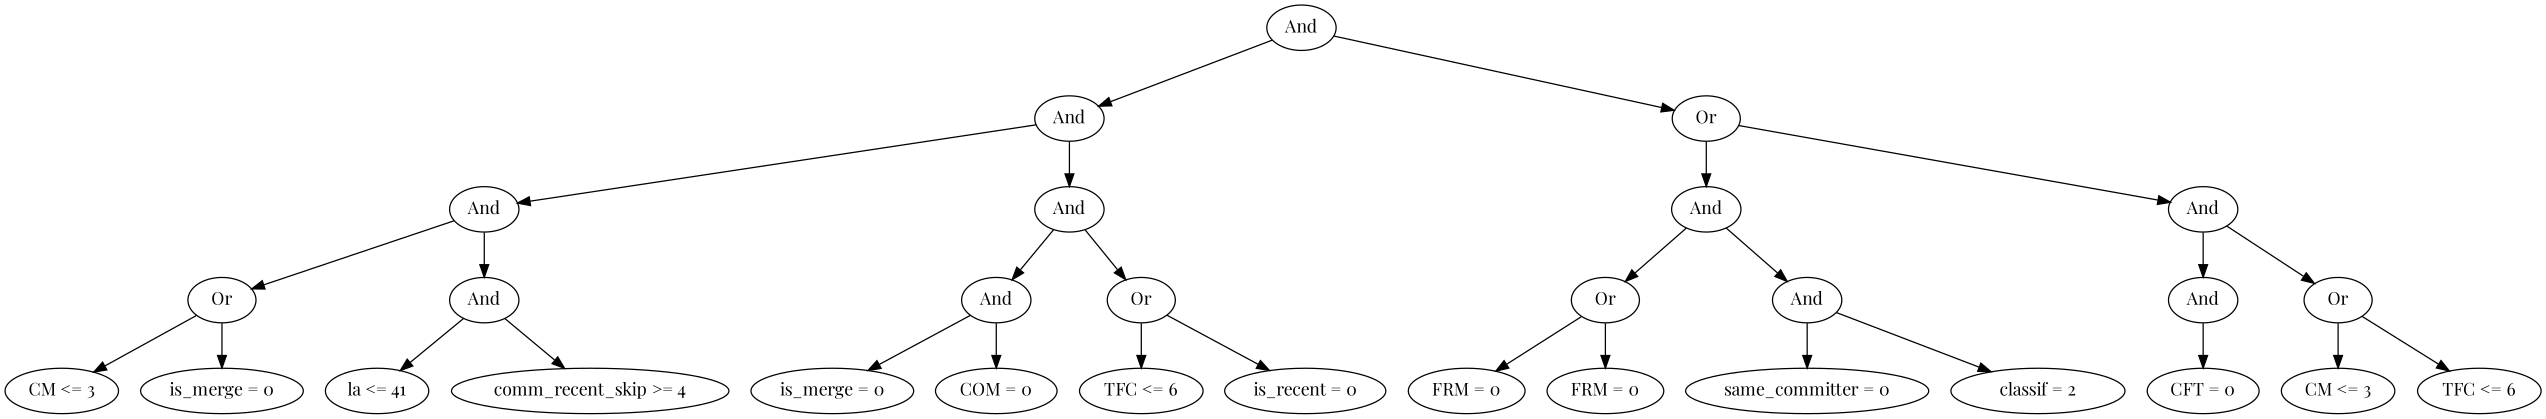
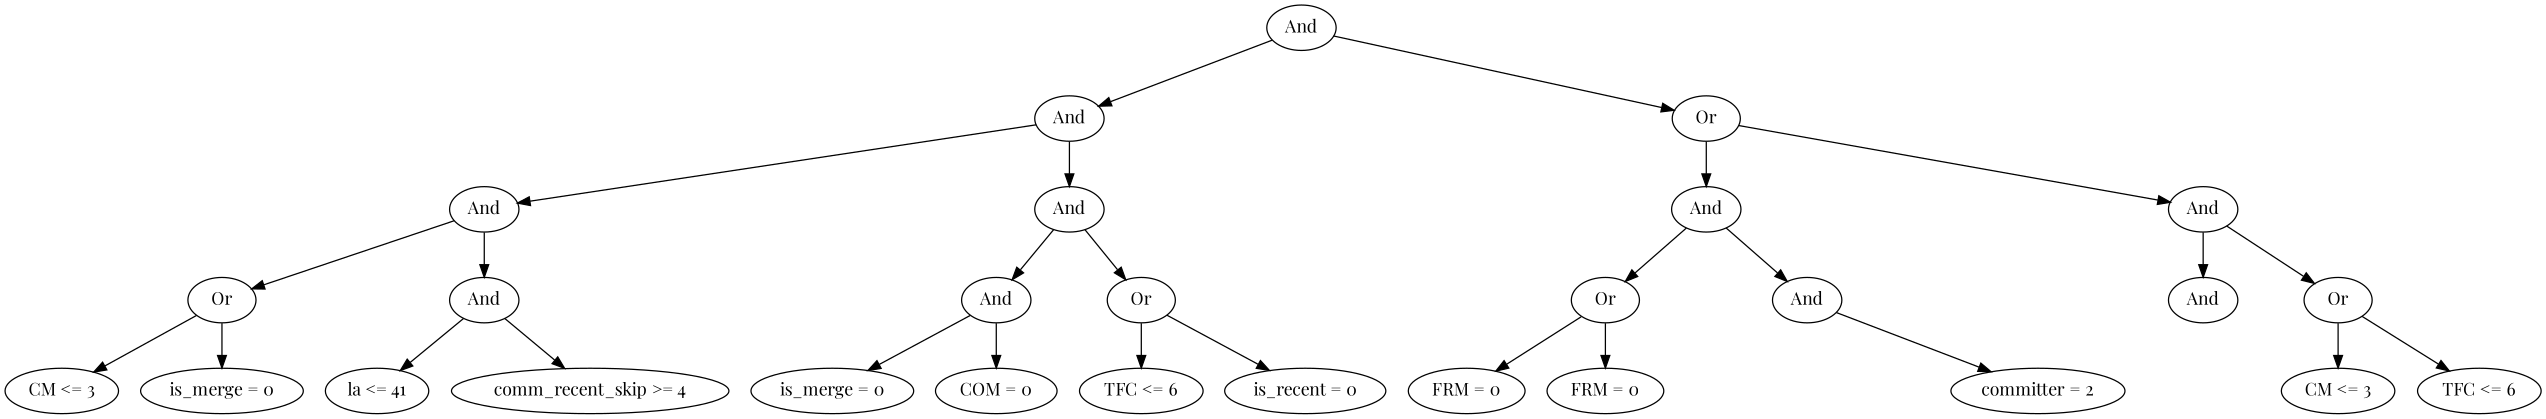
  digraph {
    fontname="Playfair Display"
    node [fontname="Playfair Display"]
    edge [fontname="Playfair Display"]
    n1 [height=0.5 label=And width=0.75]
    n2 [height=0.5 label=And width=0.75]
    n3 [height=0.5 label=Or width=0.75]
    n4 [height=0.5 label=And width=0.75]
    n5 [height=0.5 label=And width=0.75]
    n6 [height=0.5 label=And width=0.75]
    n7 [height=0.5 label=And width=0.75]
    n8 [height=0.5 label=Or width=0.75]
    n9 [height=0.5 label=And width=0.75]
    n10 [height=0.5 label=And width=0.75]
    n11 [height=0.5 label=Or width=0.75]
    n12 [height=0.5 label=Or width=0.75]
    n13 [height=0.5 label=And width=0.75]
    n14 [height=0.5 label=And width=0.75]
    n15 [height=0.5 label=Or width=0.75]
    n16 [height=0.5 label="CM <= 3" width=1.2457]
    n17 [height=0.5 label="is_merge = 0" width=1.6068]
    n18 [height=0.5 label="la <= 41" width=1.1374]
    n19 [height=0.5 label="comm_recent_skip >= 4" width=2.7984]
    n20 [height=0.5 label="is_merge = 0" width=1.6068]
    n21 [height=0.5 label="COM = 0" width=1.2818]
    n22 [height=0.5 label="TFC <= 6" width=1.336]
    n23 [height=0.5 label="is_recent = 0" width=1.3179]
    n24 [height=0.5 label="FRM = 0" width=1.2457]
    n25 [height=0.5 label="FRM = 0" width=1.2457]
-   n26 [height=0.5 label="same_committer = 0" width=2.3651]
-   n27 [height=0.5 label="classif = 2" width=1.336]
-   n28 [height=0.5 label="CFT = 0" width=1.1916]
+   n27 [height=0.5 label="committer = 2" width=1.336]
    n29 [height=0.5 label="CM <= 3" width=1.2457]
    n30 [height=0.5 label="TFC <= 6" width=1.336]
    n1 -> n2
    n1 -> n3
    n2 -> n4
    n2 -> n5
    n3 -> n6
    n3 -> n7
    n4 -> n8
    n4 -> n9
    n5 -> n10
    n5 -> n11
    n6 -> n12
    n6 -> n13
    n7 -> n14
    n7 -> n15
    n8 -> n16
    n8 -> n17
    n9 -> n18
    n9 -> n19
    n10 -> n20
    n10 -> n21
    n11 -> n22
    n11 -> n23
    n12 -> n24
    n12 -> n25
-   n13 -> n26
    n13 -> n27
-   n14 -> n28
    n15 -> n29
    n15 -> n30
  }
